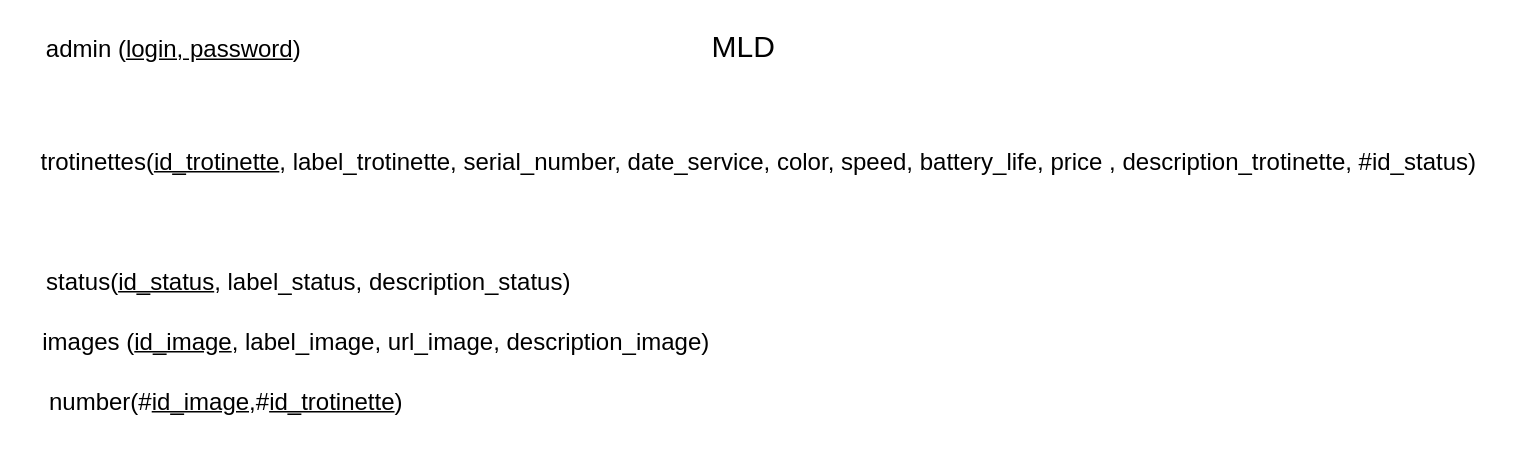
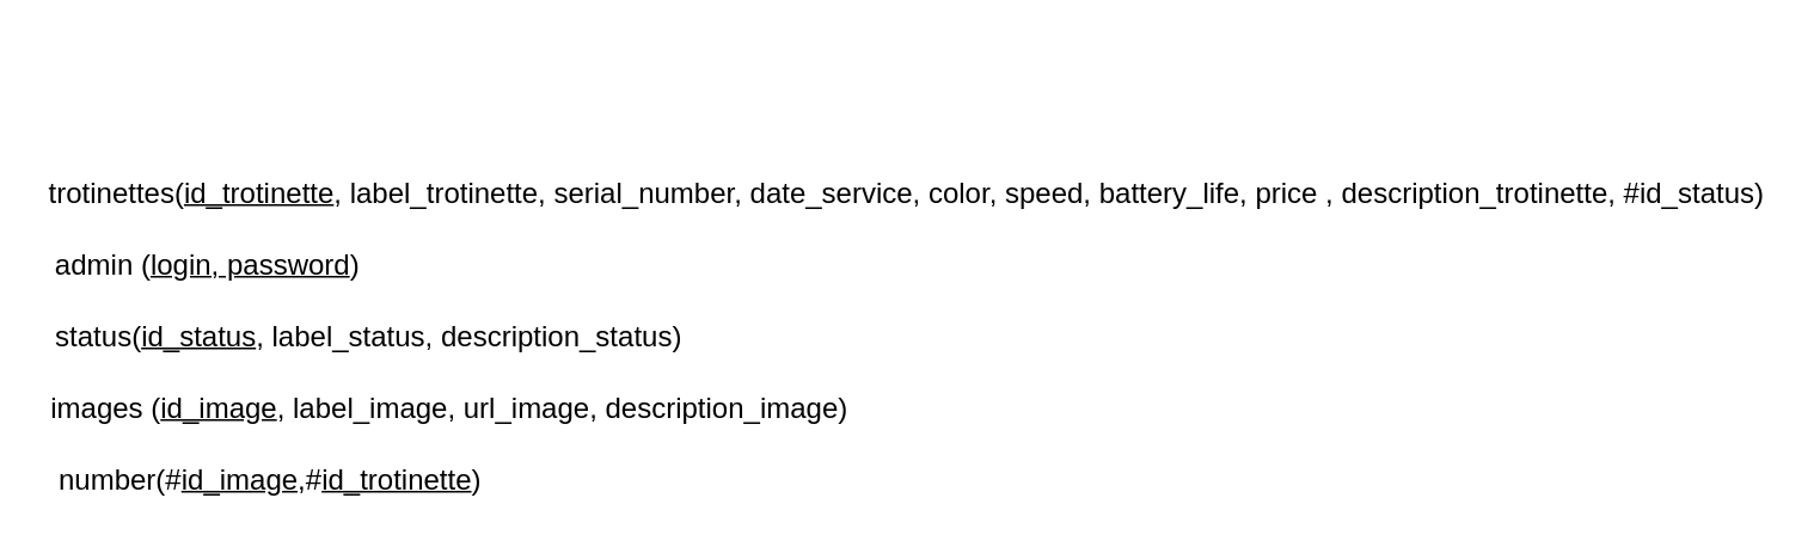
  <mxCell id="0" />
  <mxCell id="1" parent="0" />
- <mxCell id="2" value="&lt;font style=&quot;font-size: 20px&quot;&gt;MLD&lt;/font&gt;" style="text;html=1;resizable=0;autosize=1;align=center;verticalAlign=middle;points=[];fillColor=none;strokeColor=none;rounded=0;" parent="1" vertex="1"><mxGeometry x="465" y="20" width="60" height="20" as="geometry" /></mxCell>
  <mxCell id="3" value="&lt;font style=&quot;font-size: 16px&quot;&gt;trotinettes(&lt;u&gt;id_trotinette&lt;/u&gt;, label_trotinette, serial_number, date_service, color, speed, battery_life, price , description_trotinette, #id_status)&lt;/font&gt;" style="text;html=1;resizable=0;autosize=1;align=center;verticalAlign=middle;points=[];fillColor=none;strokeColor=none;rounded=0;fontSize=20;" parent="1" vertex="1"><mxGeometry x="20" y="90" width="970" height="30" as="geometry" /></mxCell>
- <mxCell id="4" value="&lt;font style=&quot;font-size: 16px&quot;&gt;admin (&lt;u&gt;login, password&lt;/u&gt;)&lt;/font&gt;" style="text;html=1;resizable=0;autosize=1;align=center;verticalAlign=middle;points=[];fillColor=none;strokeColor=none;rounded=0;fontSize=20;" parent="1" vertex="1"><mxGeometry x="20" y="15" width="190" height="30" as="geometry" /></mxCell>
+ <mxCell id="4" value="&lt;font style=&quot;font-size: 16px&quot;&gt;admin (&lt;u&gt;login, password&lt;/u&gt;)&lt;/font&gt;" style="text;html=1;resizable=0;autosize=1;align=center;verticalAlign=middle;points=[];fillColor=none;strokeColor=none;rounded=0;fontSize=20;" parent="1" vertex="1"><mxGeometry x="20" y="130" width="190" height="30" as="geometry" /></mxCell>
  <mxCell id="5" value="&lt;font style=&quot;font-size: 16px&quot;&gt;status(&lt;u&gt;id_status&lt;/u&gt;, label_status, description_status)&lt;/font&gt;" style="text;html=1;resizable=0;autosize=1;align=center;verticalAlign=middle;points=[];fillColor=none;strokeColor=none;rounded=0;fontSize=20;" parent="1" vertex="1"><mxGeometry x="20" y="170" width="370" height="30" as="geometry" /></mxCell>
  <mxCell id="6" value="&lt;font style=&quot;font-size: 16px&quot;&gt;images (&lt;u&gt;id_image&lt;/u&gt;, label_image, url_image, description_image)&lt;/font&gt;" style="text;html=1;resizable=0;autosize=1;align=center;verticalAlign=middle;points=[];fillColor=none;strokeColor=none;rounded=0;fontSize=20;" parent="1" vertex="1"><mxGeometry x="20" y="210" width="460" height="30" as="geometry" /></mxCell>
  <mxCell id="7" value="&lt;font style=&quot;font-size: 16px&quot;&gt;number(#&lt;u&gt;id_image,&lt;/u&gt;&lt;/font&gt;&lt;span style=&quot;font-size: 16px&quot;&gt;#&lt;/span&gt;&lt;u style=&quot;font-size: 16px&quot;&gt;id_trotinette&lt;/u&gt;&lt;span style=&quot;font-size: 16px&quot;&gt;)&lt;/span&gt;" style="text;html=1;resizable=0;autosize=1;align=center;verticalAlign=middle;points=[];fillColor=none;strokeColor=none;rounded=0;fontSize=20;" parent="1" vertex="1"><mxGeometry x="20" y="250" width="260" height="30" as="geometry" /></mxCell>
